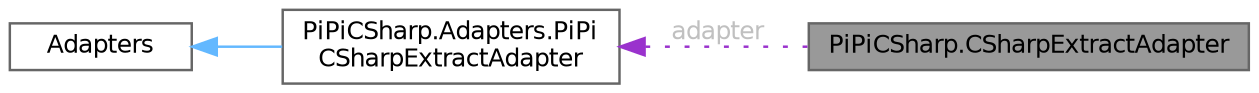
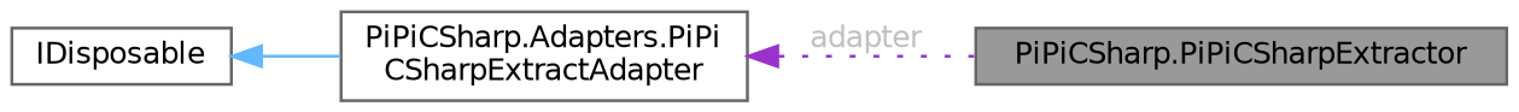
  digraph {
    rankdir=LR
    node [color=gray40 fillcolor=white fontname=Helvetica fontsize=10 shape=box style=filled]
    edge [dir=back fontname=Helvetica fontsize=10 labelfontname=Helvetica labelfontsize=10]
-   n1 [fillcolor=grey60 fontcolor=black height=0.2 label="PiPiCSharp.CSharpExtractAdapter" width=0.4]
-   n2 [height=0.2 label=Adapters width=0.4]
+   n1 [fillcolor=grey60 fontcolor=black height=0.2 label="PiPiCSharp.PiPiCSharpExtractor" width=0.4]
+   n2 [height=0.2 label=IDisposable width=0.4]
    n3 [height=0.2 label="PiPiCSharp.Adapters.PiPi\lCSharpExtractAdapter" width=0.4]
    n2 -> n3 [color=steelblue1 style=solid]
    n3 -> n1 [color=darkorchid3 fontcolor=grey label=" adapter" style=dotted]
  }
